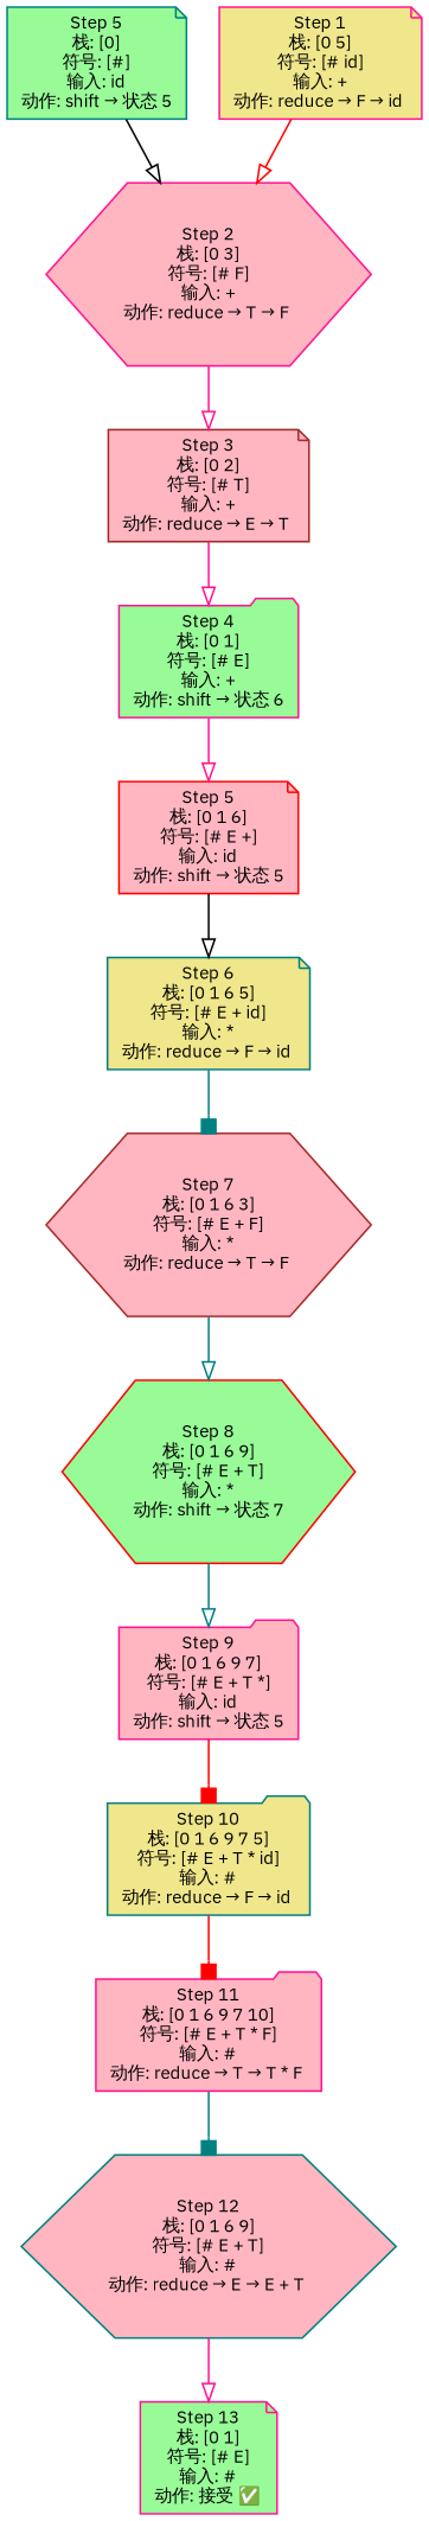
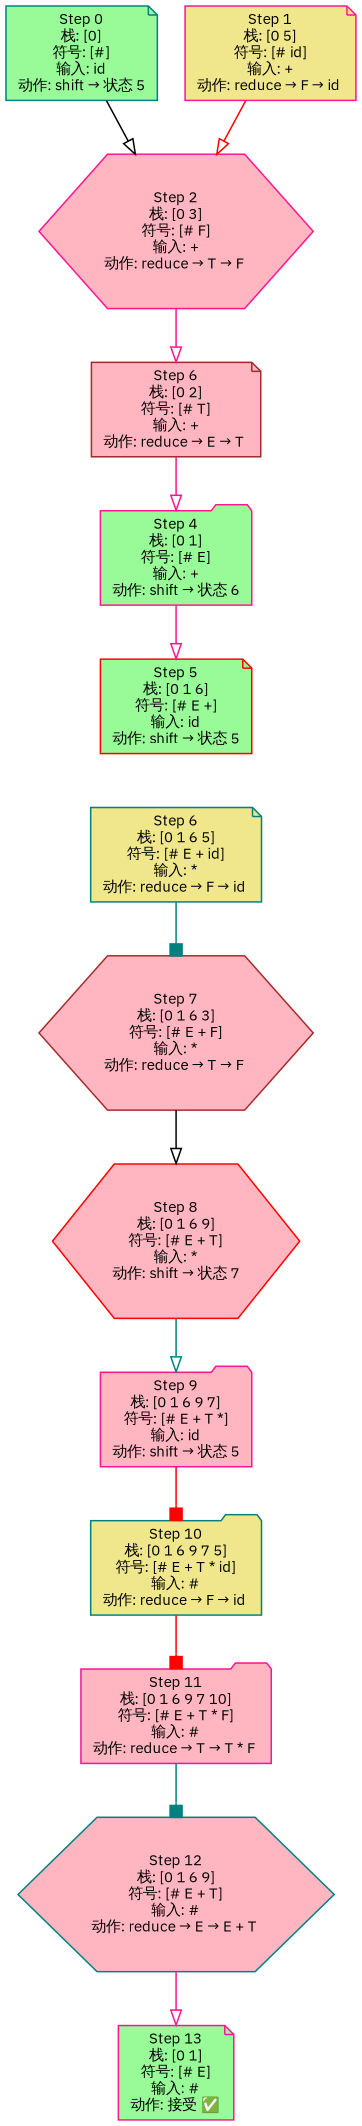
  digraph {
    fontname="IBM Plex Sans"
    rankdir=TB
    node [color=deeppink fillcolor=lightpink fontname="IBM Plex Sans" fontsize=10 shape=note style=filled]
    edge [arrowhead=onormal color=deeppink fontname="IBM Plex Sans"]
-   n1 [color=teal fillcolor=palegreen label="Step 5\n栈: [0]\n符号: [#]\n输入: id\n动作: shift → 状态 5"]
+   n1 [color=teal fillcolor=palegreen label="Step 0\n栈: [0]\n符号: [#]\n输入: id\n动作: shift → 状态 5"]
    n2 [label="Step 2\n栈: [0 3]\n符号: [# F]\n输入: +\n动作: reduce → T → F " shape=hexagon]
    n3 [fillcolor=khaki label="Step 1\n栈: [0 5]\n符号: [# id]\n输入: +\n动作: reduce → F → id "]
-   n4 [color=brown label="Step 3\n栈: [0 2]\n符号: [# T]\n输入: +\n动作: reduce → E → T "]
+   n4 [color=brown label="Step 6\n栈: [0 2]\n符号: [# T]\n输入: +\n动作: reduce → E → T "]
    n5 [fillcolor=palegreen label="Step 4\n栈: [0 1]\n符号: [# E]\n输入: +\n动作: shift → 状态 6" shape=folder]
-   n6 [color=red label="Step 5\n栈: [0 1 6]\n符号: [# E +]\n输入: id\n动作: shift → 状态 5"]
+   n6 [color=red fillcolor=palegreen label="Step 5\n栈: [0 1 6]\n符号: [# E +]\n输入: id\n动作: shift → 状态 5"]
    n7 [color=teal fillcolor=khaki label="Step 6\n栈: [0 1 6 5]\n符号: [# E + id]\n输入: *\n动作: reduce → F → id "]
    n8 [color=brown label="Step 7\n栈: [0 1 6 3]\n符号: [# E + F]\n输入: *\n动作: reduce → T → F " shape=hexagon]
-   n9 [color=red fillcolor=palegreen label="Step 8\n栈: [0 1 6 9]\n符号: [# E + T]\n输入: *\n动作: shift → 状态 7" shape=hexagon]
+   n9 [color=red label="Step 8\n栈: [0 1 6 9]\n符号: [# E + T]\n输入: *\n动作: shift → 状态 7" shape=hexagon]
    n10 [label="Step 9\n栈: [0 1 6 9 7]\n符号: [# E + T *]\n输入: id\n动作: shift → 状态 5" shape=folder]
    n11 [color=teal fillcolor=khaki label="Step 10\n栈: [0 1 6 9 7 5]\n符号: [# E + T * id]\n输入: #\n动作: reduce → F → id " shape=folder]
    n12 [label="Step 11\n栈: [0 1 6 9 7 10]\n符号: [# E + T * F]\n输入: #\n动作: reduce → T → T * F " shape=folder]
    n13 [color=teal label="Step 12\n栈: [0 1 6 9]\n符号: [# E + T]\n输入: #\n动作: reduce → E → E + T " shape=hexagon]
    n14 [fillcolor=palegreen label="Step 13\n栈: [0 1]\n符号: [# E]\n输入: #\n动作: 接受 ✅"]
    n1 -> n2 [color=black]
    n2 -> n4
    n3 -> n2 [color=red]
    n4 -> n5
    n5 -> n6
-   n6 -> n7 [color=black]
    n7 -> n8 [arrowhead=box color=teal]
-   n8 -> n9 [color=teal]
+   n8 -> n9 [color=black]
    n9 -> n10 [color=teal]
    n10 -> n11 [arrowhead=box color=red]
    n11 -> n12 [arrowhead=box color=red]
    n12 -> n13 [arrowhead=box color=teal]
    n13 -> n14
  }
